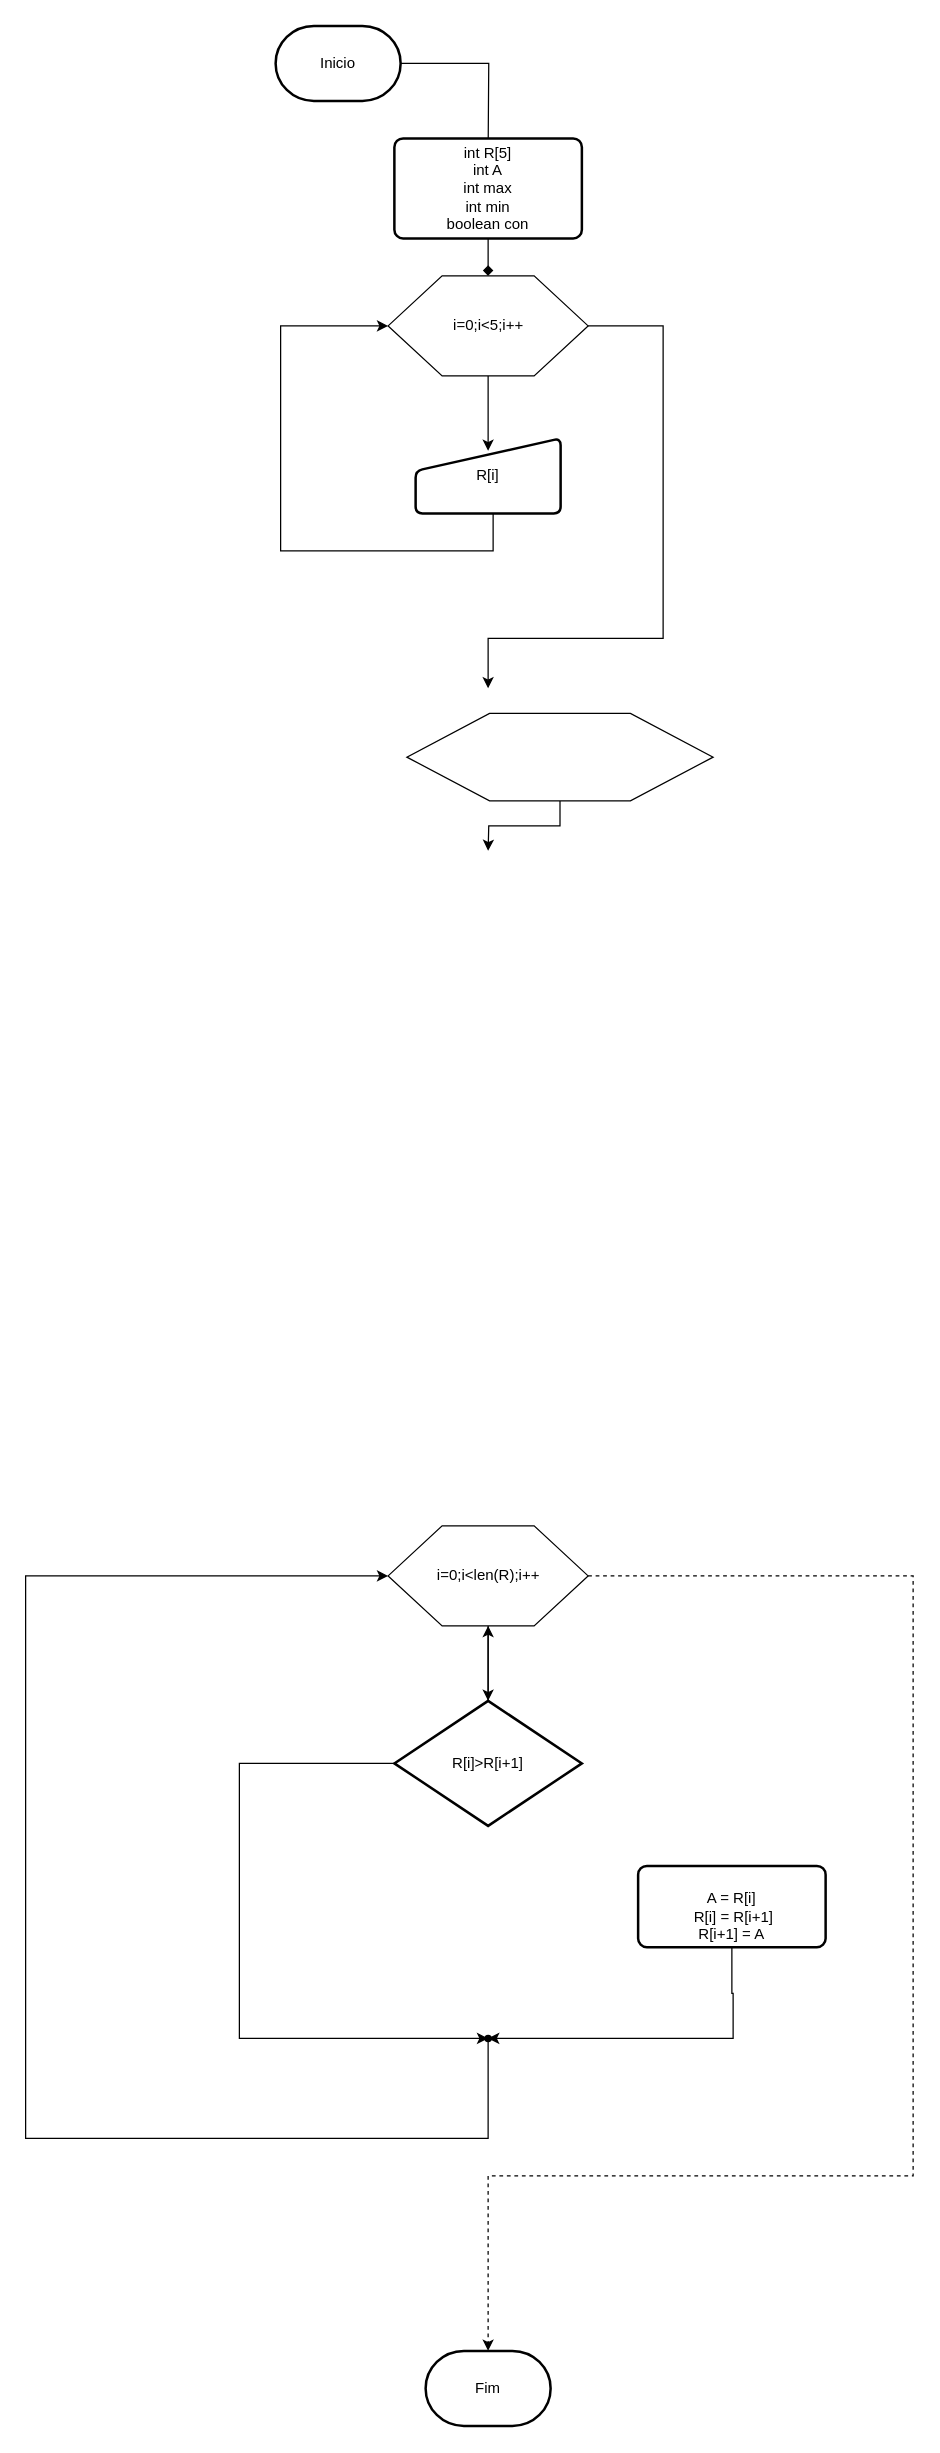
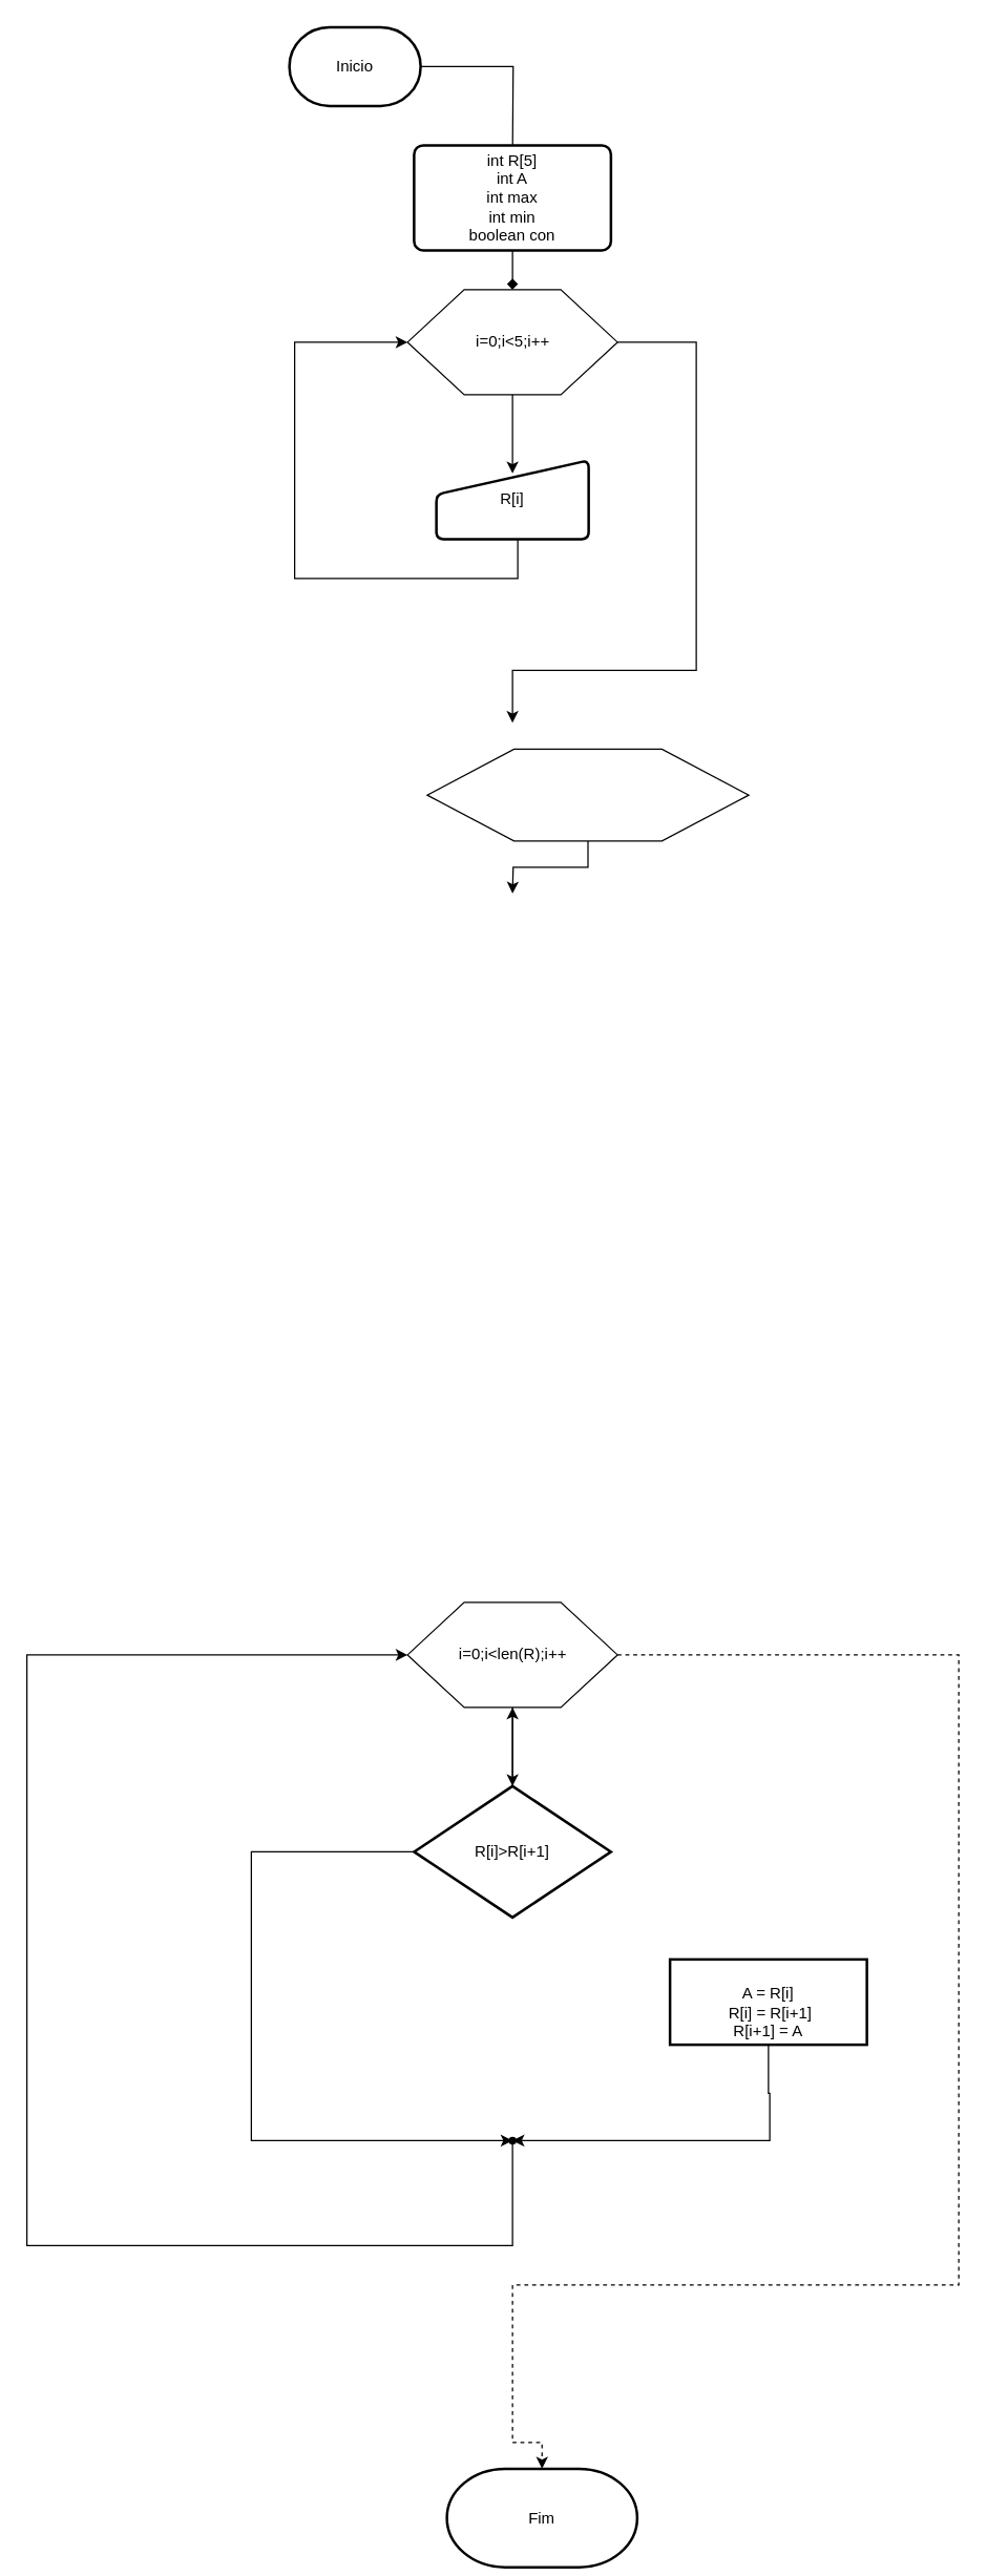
  <mxCell id="0" />
  <mxCell id="1" parent="0" />
  <mxCell id="2" value="Inicio" style="strokeWidth=2;html=1;shape=mxgraph.flowchart.terminator;whiteSpace=wrap;" vertex="1" parent="1"><mxGeometry x="220" y="20" width="100" height="60" as="geometry" /></mxCell>
- <mxCell id="3" value="Fim" style="strokeWidth=2;html=1;shape=mxgraph.flowchart.terminator;whiteSpace=wrap;" vertex="1" parent="1"><mxGeometry x="340" y="1880" width="100" height="60" as="geometry" /></mxCell>
+ <mxCell id="3" value="Fim" style="strokeWidth=2;html=1;shape=mxgraph.flowchart.terminator;whiteSpace=wrap;" vertex="1" parent="1"><mxGeometry x="340" y="1880" width="145" height="75" as="geometry" /></mxCell>
  <mxCell id="4" style="edgeStyle=orthogonalEdgeStyle;rounded=0;orthogonalLoop=1;jettySize=auto;html=1;entryX=0.5;entryY=0.167;entryDx=0;entryDy=0;entryPerimeter=0;" edge="1" parent="1" source="2"><mxGeometry relative="1" as="geometry"><mxPoint x="390" y="120.02" as="targetPoint" /></mxGeometry></mxCell>
  <mxCell id="5" style="edgeStyle=orthogonalEdgeStyle;rounded=0;orthogonalLoop=1;jettySize=auto;html=1;entryX=0.5;entryY=0;entryDx=0;entryDy=0;" edge="1" parent="1" source="6"><mxGeometry relative="1" as="geometry"><mxPoint x="390" y="1360" as="targetPoint" /></mxGeometry></mxCell>
  <mxCell id="6" value="i=0;i&amp;lt;len(R);i++" style="verticalLabelPosition=middle;verticalAlign=middle;html=1;shape=hexagon;perimeter=hexagonPerimeter2;arcSize=6;size=0.27;horizontal=1;labelPosition=center;align=center;" vertex="1" parent="1"><mxGeometry x="310" y="1220" width="160" height="80" as="geometry" /></mxCell>
  <mxCell id="7" style="edgeStyle=orthogonalEdgeStyle;rounded=0;orthogonalLoop=1;jettySize=auto;html=1;" edge="1" parent="1" source="9" target="6"><mxGeometry relative="1" as="geometry" /></mxCell>
  <mxCell id="8" style="edgeStyle=orthogonalEdgeStyle;rounded=0;orthogonalLoop=1;jettySize=auto;html=1;entryX=0.167;entryY=0.7;entryDx=0;entryDy=0;entryPerimeter=0;" edge="1" parent="1" source="9" target="13"><mxGeometry relative="1" as="geometry"><mxPoint x="190" y="1620" as="targetPoint" /><Array as="points"><mxPoint x="191" y="1410" /><mxPoint x="191" y="1630" /></Array></mxGeometry></mxCell>
  <mxCell id="9" value="R[i]&amp;gt;R[i+1]" style="strokeWidth=2;html=1;shape=mxgraph.flowchart.decision;whiteSpace=wrap;" vertex="1" parent="1"><mxGeometry x="315" y="1360" width="150" height="100" as="geometry" /></mxCell>
  <mxCell id="10" style="edgeStyle=orthogonalEdgeStyle;rounded=0;orthogonalLoop=1;jettySize=auto;html=1;entryX=0.667;entryY=0.767;entryDx=0;entryDy=0;entryPerimeter=0;" edge="1" parent="1" source="11" target="13"><mxGeometry relative="1" as="geometry"><mxPoint x="585" y="1630" as="targetPoint" /><Array as="points"><mxPoint x="585" y="1594" /><mxPoint x="586" y="1594" /><mxPoint x="586" y="1630" /></Array></mxGeometry></mxCell>
- <mxCell id="11" value="&lt;br&gt;A = R[i]&lt;br&gt;&amp;nbsp;R[i] = R[i+1]&lt;br&gt;R[i+1] = A" style="rounded=1;whiteSpace=wrap;html=1;absoluteArcSize=1;arcSize=14;strokeWidth=2;" vertex="1" parent="1"><mxGeometry x="510" y="1492" width="150" height="65" as="geometry" /></mxCell>
+ <mxCell id="11" value="&lt;br&gt;A = R[i]&lt;br&gt;&amp;nbsp;R[i] = R[i+1]&lt;br&gt;R[i+1] = A" style="whiteSpace=wrap;html=1;absoluteArcSize=1;arcSize=14;strokeWidth=2;rounded=0;" vertex="1" parent="1"><mxGeometry x="510" y="1492" width="150" height="65" as="geometry" /></mxCell>
  <mxCell id="12" style="edgeStyle=orthogonalEdgeStyle;rounded=0;orthogonalLoop=1;jettySize=auto;html=1;entryX=0;entryY=0.5;entryDx=0;entryDy=0;" edge="1" parent="1" source="13" target="6"><mxGeometry relative="1" as="geometry"><mxPoint x="20" y="1253.333" as="targetPoint" /><Array as="points"><mxPoint x="390" y="1710" /><mxPoint x="20" y="1710" /><mxPoint x="20" y="1260" /></Array></mxGeometry></mxCell>
  <mxCell id="13" value="" style="shape=waypoint;sketch=0;size=6;pointerEvents=1;points=[];fillColor=none;resizable=0;rotatable=0;perimeter=centerPerimeter;snapToPoint=1;" vertex="1" parent="1"><mxGeometry x="380" y="1620" width="20" height="20" as="geometry" /></mxCell>
  <mxCell id="14" style="edgeStyle=orthogonalEdgeStyle;rounded=0;orthogonalLoop=1;jettySize=auto;html=1;entryX=0.5;entryY=0;entryDx=0;entryDy=0;entryPerimeter=0;dashed=1;" edge="1" parent="1" source="6" target="3"><mxGeometry relative="1" as="geometry"><mxPoint x="450" y="1820" as="targetPoint" /><Array as="points"><mxPoint x="730" y="1260" /><mxPoint x="730" y="1740" /><mxPoint x="390" y="1740" /><mxPoint x="390" y="1860" /></Array></mxGeometry></mxCell>
  <mxCell id="15" style="edgeStyle=orthogonalEdgeStyle;rounded=0;orthogonalLoop=1;jettySize=auto;html=1;" edge="1" parent="1" source="17"><mxGeometry relative="1" as="geometry"><mxPoint x="390" y="360" as="targetPoint" /></mxGeometry></mxCell>
  <mxCell id="16" style="edgeStyle=orthogonalEdgeStyle;rounded=0;orthogonalLoop=1;jettySize=auto;html=1;" edge="1" parent="1" source="17"><mxGeometry relative="1" as="geometry"><mxPoint x="390" y="550" as="targetPoint" /><Array as="points"><mxPoint x="530" y="260" /><mxPoint x="530" y="510" /><mxPoint x="390" y="510" /><mxPoint x="390" y="550" /></Array></mxGeometry></mxCell>
  <mxCell id="17" value="i=0;i&amp;lt;5;i++" style="verticalLabelPosition=middle;verticalAlign=middle;html=1;shape=hexagon;perimeter=hexagonPerimeter2;arcSize=6;size=0.27;horizontal=1;labelPosition=center;align=center;" vertex="1" parent="1"><mxGeometry x="310" y="220" width="160" height="80" as="geometry" /></mxCell>
  <mxCell id="18" style="edgeStyle=orthogonalEdgeStyle;rounded=0;orthogonalLoop=1;jettySize=auto;html=1;entryX=0;entryY=0.5;entryDx=0;entryDy=0;" edge="1" parent="1" target="17"><mxGeometry relative="1" as="geometry"><mxPoint x="224" as="targetPoint" y="260" /><mxPoint x="394" y="410" as="sourcePoint" /><Array as="points"><mxPoint x="394" y="440" /><mxPoint x="224" y="440" /><mxPoint x="224" y="260" /></Array></mxGeometry></mxCell>
  <mxCell id="19" value="R[i]" style="html=1;strokeWidth=2;shape=manualInput;whiteSpace=wrap;rounded=1;size=26;arcSize=11;" vertex="1" parent="1"><mxGeometry x="332" y="350" width="116" height="60" as="geometry" /></mxCell>
  <mxCell id="20" style="edgeStyle=orthogonalEdgeStyle;rounded=0;orthogonalLoop=1;jettySize=auto;html=1;entryX=0.5;entryY=0;entryDx=0;entryDy=0;endArrow=diamond;" edge="1" parent="1" source="21" target="17"><mxGeometry relative="1" as="geometry" /></mxCell>
  <mxCell id="21" value="int R[5]&lt;br&gt;int A&lt;br&gt;int max&lt;br&gt;int min&lt;br&gt;boolean con" style="rounded=1;whiteSpace=wrap;html=1;absoluteArcSize=1;arcSize=14;strokeWidth=2;" vertex="1" parent="1"><mxGeometry x="315" y="110" width="150" height="80" as="geometry" /></mxCell>
  <mxCell id="22" style="edgeStyle=orthogonalEdgeStyle;rounded=0;orthogonalLoop=1;jettySize=auto;html=1;" edge="1" parent="1" source="23"><mxGeometry relative="1" as="geometry"><mxPoint x="390" y="680" as="targetPoint" /></mxGeometry></mxCell>
  <mxCell id="23" value="" style="verticalLabelPosition=middle;verticalAlign=middle;html=1;shape=hexagon;perimeter=hexagonPerimeter2;arcSize=6;size=0.27;labelPosition=center;align=center;" vertex="1" parent="1"><mxGeometry x="325" y="570" width="245" height="70" as="geometry" /></mxCell>
